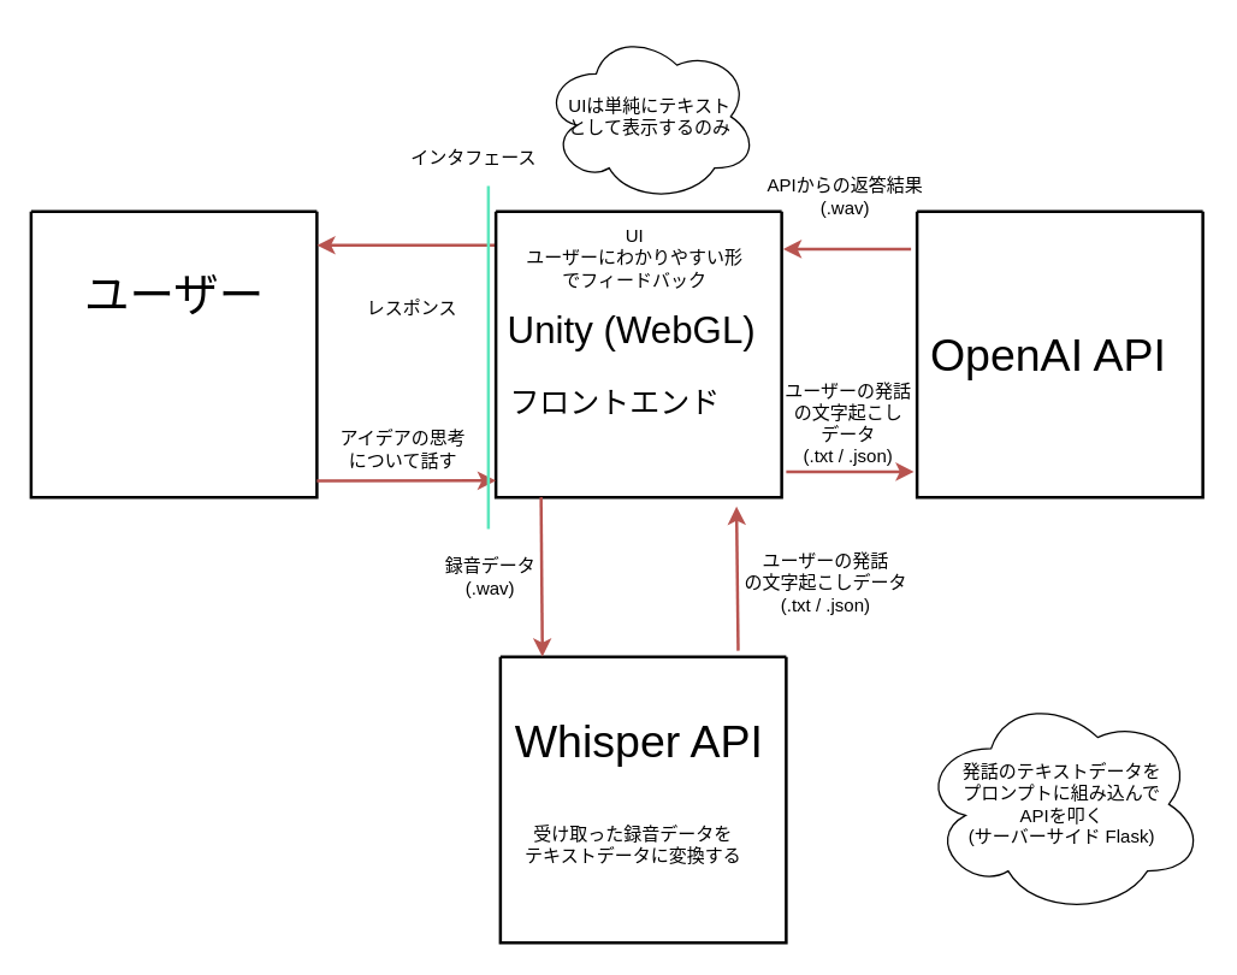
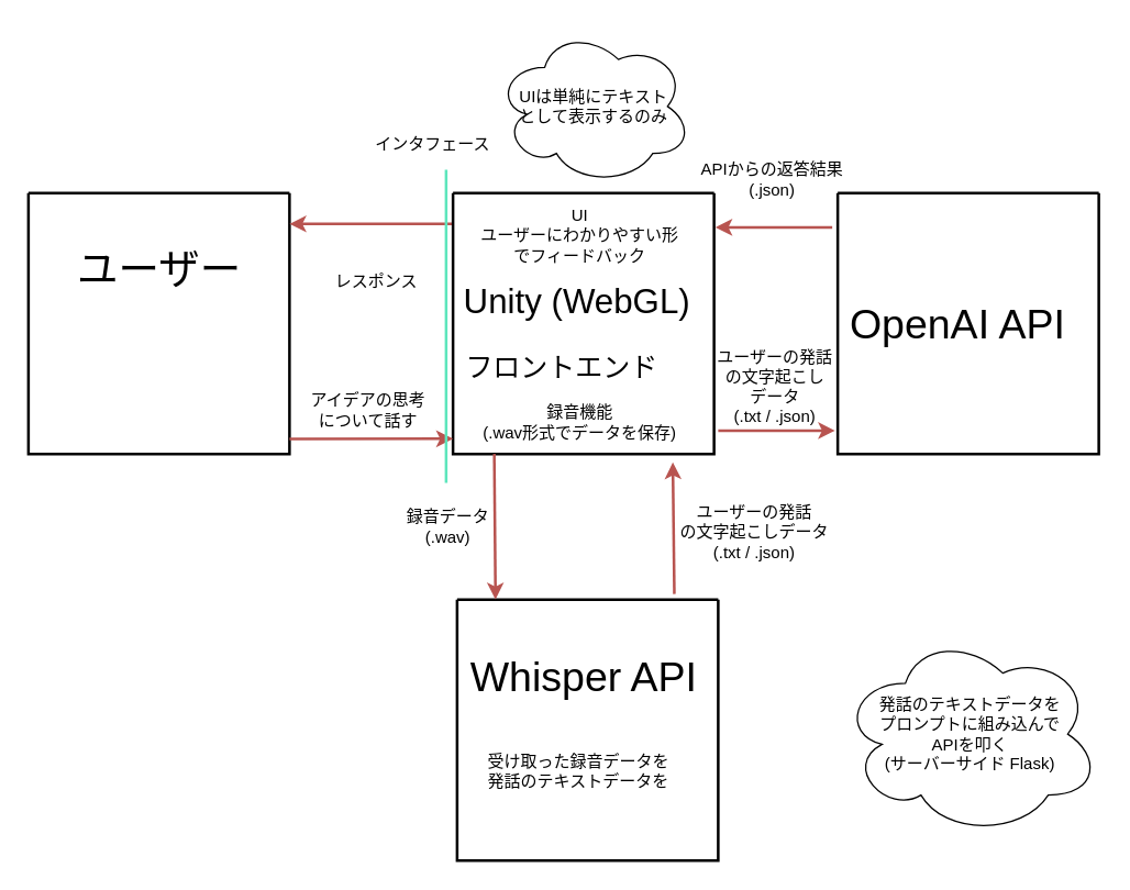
  <mxCell id="0" />
  <mxCell id="1" parent="0" />
  <mxCell id="2" value="" style="swimlane;startSize=0;strokeColor=default;swimlaneLine=1;strokeWidth=2;" parent="1" vertex="1"><mxGeometry x="20" y="140" width="190" height="190" as="geometry"><mxRectangle x="20" y="110" width="50" height="40" as="alternateBounds" /></mxGeometry></mxCell>
  <mxCell id="3" value="&lt;font style=&quot;font-size: 30px;&quot;&gt;ユーザー&lt;/font&gt;" style="text;html=1;align=center;verticalAlign=middle;resizable=0;points=[];autosize=1;strokeColor=none;fillColor=none;" parent="2" vertex="1"><mxGeometry x="25" y="30" width="140" height="50" as="geometry" /></mxCell>
  <mxCell id="4" style="edgeStyle=orthogonalEdgeStyle;rounded=0;orthogonalLoop=1;jettySize=auto;html=1;exitX=0;exitY=0.25;exitDx=0;exitDy=0;entryX=1;entryY=0.25;entryDx=0;entryDy=0;strokeWidth=2;fillColor=#f8cecc;strokeColor=#b85450;" parent="1" edge="1"><mxGeometry relative="1" as="geometry"><mxPoint x="329" y="162.5" as="sourcePoint" /><mxPoint x="210" y="162.5" as="targetPoint" /></mxGeometry></mxCell>
  <mxCell id="5" value="" style="swimlane;startSize=0;strokeColor=default;swimlaneLine=1;strokeWidth=2;" parent="1" vertex="1"><mxGeometry x="329" y="140" width="190" height="190" as="geometry"><mxRectangle x="20" y="110" width="50" height="40" as="alternateBounds" /></mxGeometry></mxCell>
  <mxCell id="6" value="&lt;font style=&quot;font-size: 25px;&quot;&gt;Unity (WebGL)&lt;/font&gt;" style="text;html=1;align=center;verticalAlign=middle;resizable=0;points=[];autosize=1;strokeColor=none;fillColor=none;" parent="5" vertex="1"><mxGeometry x="-2" y="57" width="183" height="42" as="geometry" /></mxCell>
+ <mxCell id="7" value="録音機能&lt;br&gt;(.wav形式でデータを保存)" style="text;html=1;align=center;verticalAlign=middle;resizable=0;points=[];autosize=1;strokeColor=none;fillColor=none;" parent="5" vertex="1"><mxGeometry x="12" y="146" width="159" height="41" as="geometry" /></mxCell>
  <mxCell id="8" value="UI&lt;br&gt;ユーザーにわかりやすい形&lt;br&gt;でフィードバック" style="text;html=1;align=center;verticalAlign=middle;resizable=0;points=[];autosize=1;strokeColor=none;fillColor=none;" parent="5" vertex="1"><mxGeometry x="11" y="3" width="161" height="55" as="geometry" /></mxCell>
  <mxCell id="9" value="&lt;font style=&quot;font-size: 20px;&quot;&gt;フロントエンド&lt;/font&gt;" style="text;html=1;align=center;verticalAlign=middle;resizable=0;points=[];autosize=1;strokeColor=none;fillColor=none;" vertex="1" parent="5"><mxGeometry y="108" width="158" height="36" as="geometry" /></mxCell>
  <mxCell id="10" value="" style="swimlane;startSize=0;strokeColor=default;swimlaneLine=1;strokeWidth=2;" parent="1" vertex="1"><mxGeometry x="609" y="140" width="190" height="190" as="geometry"><mxRectangle x="20" y="110" width="50" height="40" as="alternateBounds" /></mxGeometry></mxCell>
  <mxCell id="11" value="&lt;span style=&quot;font-size: 30px;&quot;&gt;OpenAI API&lt;/span&gt;" style="text;html=1;align=center;verticalAlign=middle;resizable=0;points=[];autosize=1;strokeColor=none;fillColor=none;" parent="10" vertex="1"><mxGeometry x="-3" y="70" width="180" height="50" as="geometry" /></mxCell>
  <mxCell id="12" value="ユーザーの発話&lt;br&gt;の文字起こし&lt;br&gt;データ&lt;br&gt;(.txt / .json)" style="text;html=1;align=center;verticalAlign=middle;resizable=0;points=[];autosize=1;strokeColor=none;fillColor=none;" parent="10" vertex="1"><mxGeometry x="-97" y="106" width="101" height="70" as="geometry" /></mxCell>
  <mxCell id="13" value="アイデアの思考&lt;br&gt;について話す" style="text;html=1;align=center;verticalAlign=middle;resizable=0;points=[];autosize=1;strokeColor=none;fillColor=none;" parent="1" vertex="1"><mxGeometry x="216" y="277" width="101" height="41" as="geometry" /></mxCell>
  <mxCell id="14" value="" style="endArrow=classic;html=1;rounded=0;entryX=0;entryY=0.942;entryDx=0;entryDy=0;entryPerimeter=0;fillColor=#f8cecc;strokeColor=#b85450;strokeWidth=2;" parent="1" target="5" edge="1"><mxGeometry width="50" height="50" relative="1" as="geometry"><mxPoint x="210" y="319" as="sourcePoint" /><mxPoint x="260" y="269" as="targetPoint" /></mxGeometry></mxCell>
  <mxCell id="15" value="" style="swimlane;startSize=0;strokeColor=default;swimlaneLine=1;strokeWidth=2;" parent="1" vertex="1"><mxGeometry x="332" y="436" width="190" height="190" as="geometry"><mxRectangle x="20" y="110" width="50" height="40" as="alternateBounds" /></mxGeometry></mxCell>
  <mxCell id="16" value="&lt;span style=&quot;font-size: 30px;&quot;&gt;Whisper API&lt;/span&gt;" style="text;html=1;align=center;verticalAlign=middle;resizable=0;points=[];autosize=1;strokeColor=none;fillColor=none;" parent="15" vertex="1"><mxGeometry x="0.5" y="32" width="183" height="48" as="geometry" /></mxCell>
  <mxCell id="17" value="" style="endArrow=classic;html=1;rounded=0;entryX=0.147;entryY=0;entryDx=0;entryDy=0;entryPerimeter=0;exitX=0.158;exitY=1;exitDx=0;exitDy=0;exitPerimeter=0;fillColor=#f8cecc;strokeColor=#b85450;strokeWidth=2;" parent="1" source="5" target="15" edge="1"><mxGeometry width="50" height="50" relative="1" as="geometry"><mxPoint x="410" y="341" as="sourcePoint" /><mxPoint x="460" y="291" as="targetPoint" /></mxGeometry></mxCell>
  <mxCell id="18" value="録音データ&lt;br&gt;(.wav)" style="text;html=1;align=center;verticalAlign=middle;resizable=0;points=[];autosize=1;strokeColor=none;fillColor=none;" parent="1" vertex="1"><mxGeometry x="286" y="362" width="78" height="41" as="geometry" /></mxCell>
  <mxCell id="19" value="" style="endArrow=classic;html=1;rounded=0;exitX=0.832;exitY=-0.021;exitDx=0;exitDy=0;exitPerimeter=0;entryX=0.842;entryY=1.032;entryDx=0;entryDy=0;entryPerimeter=0;fillColor=#f8cecc;strokeColor=#b85450;strokeWidth=2;" parent="1" source="15" target="5" edge="1"><mxGeometry width="50" height="50" relative="1" as="geometry"><mxPoint x="410" y="341" as="sourcePoint" /><mxPoint x="460" y="291" as="targetPoint" /></mxGeometry></mxCell>
  <mxCell id="20" value="ユーザーの発話&lt;br&gt;の文字起こしデータ&lt;br&gt;(.txt / .json)" style="text;html=1;align=center;verticalAlign=middle;resizable=0;points=[];autosize=1;strokeColor=none;fillColor=none;" parent="1" vertex="1"><mxGeometry x="485" y="359" width="126" height="55" as="geometry" /></mxCell>
- <mxCell id="21" value="受け取った録音データを&lt;br&gt;テキストデータに変換する" style="text;html=1;align=center;verticalAlign=middle;resizable=0;points=[];autosize=1;strokeColor=none;fillColor=none;" parent="1" vertex="1"><mxGeometry x="339" y="540" width="161" height="41" as="geometry" /></mxCell>
+ <mxCell id="21" value="受け取った録音データを&lt;br&gt;発話のテキストデータを" style="text;html=1;align=center;verticalAlign=middle;resizable=0;points=[];autosize=1;strokeColor=none;fillColor=none;" parent="1" vertex="1"><mxGeometry x="339" y="540" width="161" height="41" as="geometry" /></mxCell>
  <mxCell id="22" style="edgeStyle=orthogonalEdgeStyle;rounded=0;orthogonalLoop=1;jettySize=auto;html=1;entryX=1;entryY=0.25;entryDx=0;entryDy=0;strokeWidth=2;fillColor=#f8cecc;strokeColor=#b85450;" parent="1" edge="1"><mxGeometry relative="1" as="geometry"><mxPoint x="605" y="165" as="sourcePoint" /><mxPoint x="520" y="165" as="targetPoint" /></mxGeometry></mxCell>
  <mxCell id="23" value="" style="endArrow=classic;html=1;rounded=0;fillColor=#f8cecc;strokeColor=#b85450;strokeWidth=2;" parent="1" edge="1"><mxGeometry width="50" height="50" relative="1" as="geometry"><mxPoint x="522" y="313" as="sourcePoint" /><mxPoint x="607" y="313" as="targetPoint" /></mxGeometry></mxCell>
  <mxCell id="24" value="レスポンス" style="text;html=1;align=center;verticalAlign=middle;resizable=0;points=[];autosize=1;strokeColor=none;fillColor=none;" parent="1" vertex="1"><mxGeometry x="234" y="192" width="77" height="26" as="geometry" /></mxCell>
  <mxCell id="25" value="発話のテキストデータを&lt;br&gt;プロンプトに組み込んで&lt;br&gt;APIを叩く&lt;br&gt;(サーバーサイド Flask)" style="ellipse;shape=cloud;whiteSpace=wrap;html=1;" parent="1" vertex="1"><mxGeometry x="611" y="460" width="189" height="148" as="geometry" /></mxCell>
  <mxCell id="26" value="" style="endArrow=none;html=1;rounded=0;strokeWidth=2;strokeColor=#5ce6bc;" parent="1" edge="1"><mxGeometry width="50" height="50" relative="1" as="geometry"><mxPoint x="324" y="351" as="sourcePoint" /><mxPoint x="324" y="123" as="targetPoint" /></mxGeometry></mxCell>
  <mxCell id="27" value="インタフェース" style="text;html=1;align=center;verticalAlign=middle;resizable=0;points=[];autosize=1;strokeColor=none;fillColor=none;" parent="1" vertex="1"><mxGeometry x="263" y="92" width="101" height="26" as="geometry" /></mxCell>
- <mxCell id="28" value="APIからの返答結果&lt;br&gt;(.wav)" style="text;html=1;align=center;verticalAlign=middle;resizable=0;points=[];autosize=1;strokeColor=none;fillColor=none;" parent="1" vertex="1"><mxGeometry x="500" y="109" width="121" height="41" as="geometry" /></mxCell>
+ <mxCell id="28" value="APIからの返答結果&lt;br&gt;(.json)" style="text;html=1;align=center;verticalAlign=middle;resizable=0;points=[];autosize=1;strokeColor=none;fillColor=none;" parent="1" vertex="1"><mxGeometry x="500" y="109" width="121" height="41" as="geometry" /></mxCell>
  <mxCell id="29" value="UIは単純にテキスト&lt;br&gt;として表示するのみ" style="ellipse;shape=cloud;whiteSpace=wrap;html=1;" parent="1" vertex="1"><mxGeometry x="360" y="20" width="143" height="114" as="geometry" /></mxCell>
